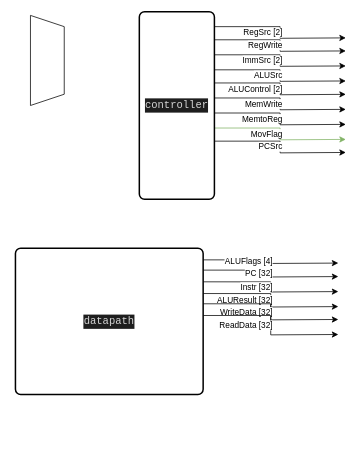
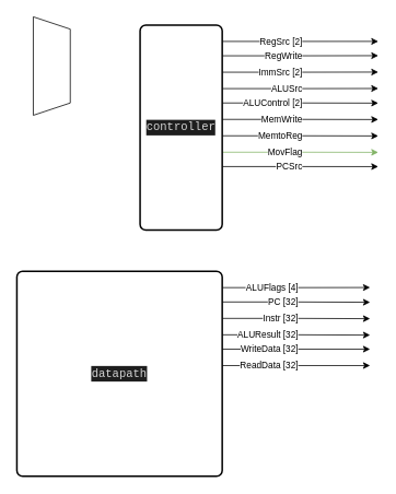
  <mxCell id="0" />
  <mxCell id="1" parent="0" />
  <mxCell id="2" value="RegSrc [2]" style="edgeStyle=orthogonalEdgeStyle;rounded=0;orthogonalLoop=1;jettySize=auto;html=1;exitX=1;exitY=0.08;exitDx=0;exitDy=0;exitPerimeter=0;labelPosition=left;verticalLabelPosition=middle;align=left;verticalAlign=middle;textDirection=rtl;" edge="1" parent="1" source="11"><mxGeometry relative="1" as="geometry"><mxPoint x="460" y="49.957" as="targetPoint" /></mxGeometry></mxCell>
  <mxCell id="3" value="RegWrite" style="edgeStyle=orthogonalEdgeStyle;rounded=0;orthogonalLoop=1;jettySize=auto;html=1;exitX=1;exitY=0.15;exitDx=0;exitDy=0;exitPerimeter=0;labelPosition=left;verticalLabelPosition=middle;align=left;verticalAlign=middle;textDirection=rtl;" edge="1" parent="1" source="11"><mxGeometry relative="1" as="geometry"><mxPoint x="460" y="67.348" as="targetPoint" /></mxGeometry></mxCell>
  <mxCell id="4" value="ImmSrc [2]" style="edgeStyle=orthogonalEdgeStyle;rounded=0;orthogonalLoop=1;jettySize=auto;html=1;exitX=1;exitY=0.23;exitDx=0;exitDy=0;exitPerimeter=0;labelPosition=left;verticalLabelPosition=middle;align=left;verticalAlign=middle;textDirection=rtl;" edge="1" parent="1" source="11"><mxGeometry relative="1" as="geometry"><mxPoint x="460" y="87.348" as="targetPoint" /></mxGeometry></mxCell>
  <mxCell id="5" value="ALUSrc" style="edgeStyle=orthogonalEdgeStyle;rounded=0;orthogonalLoop=1;jettySize=auto;html=1;exitX=1;exitY=0.31;exitDx=0;exitDy=0;exitPerimeter=0;labelPosition=left;verticalLabelPosition=middle;align=left;verticalAlign=middle;textDirection=rtl;" edge="1" parent="1" source="11"><mxGeometry relative="1" as="geometry"><mxPoint x="460" y="107.348" as="targetPoint" /></mxGeometry></mxCell>
  <mxCell id="6" value="ALUControl [2]" style="edgeStyle=orthogonalEdgeStyle;rounded=0;orthogonalLoop=1;jettySize=auto;html=1;exitX=1;exitY=0.38;exitDx=0;exitDy=0;exitPerimeter=0;labelPosition=left;verticalLabelPosition=middle;align=left;verticalAlign=middle;textDirection=rtl;" edge="1" parent="1" source="11"><mxGeometry relative="1" as="geometry"><mxPoint x="460" y="125.174" as="targetPoint" /></mxGeometry></mxCell>
  <mxCell id="7" value="MemWrite" style="edgeStyle=orthogonalEdgeStyle;rounded=0;orthogonalLoop=1;jettySize=auto;html=1;exitX=1;exitY=0.46;exitDx=0;exitDy=0;exitPerimeter=0;labelPosition=left;verticalLabelPosition=middle;align=left;verticalAlign=middle;textDirection=rtl;" edge="1" parent="1" source="11"><mxGeometry relative="1" as="geometry"><mxPoint x="460" y="145.174" as="targetPoint" /></mxGeometry></mxCell>
  <mxCell id="8" value="MemtoReg" style="edgeStyle=orthogonalEdgeStyle;rounded=0;orthogonalLoop=1;jettySize=auto;html=1;exitX=1;exitY=0.54;exitDx=0;exitDy=0;exitPerimeter=0;labelPosition=left;verticalLabelPosition=middle;align=left;verticalAlign=middle;textDirection=rtl;" edge="1" parent="1" source="11"><mxGeometry relative="1" as="geometry"><mxPoint x="460" y="165.174" as="targetPoint" /></mxGeometry></mxCell>
  <mxCell id="9" value="MovFlag" style="edgeStyle=orthogonalEdgeStyle;rounded=0;orthogonalLoop=1;jettySize=auto;html=1;exitX=1;exitY=0.62;exitDx=0;exitDy=0;exitPerimeter=0;fillColor=#d5e8d4;strokeColor=#82b366;labelPosition=left;verticalLabelPosition=middle;align=left;verticalAlign=middle;textDirection=rtl;" edge="1" parent="1" source="11"><mxGeometry relative="1" as="geometry"><mxPoint x="460" y="185.174" as="targetPoint" /></mxGeometry></mxCell>
  <mxCell id="10" value="PCSrc" style="edgeStyle=orthogonalEdgeStyle;rounded=0;orthogonalLoop=1;jettySize=auto;html=1;exitX=1;exitY=0.69;exitDx=0;exitDy=0;exitPerimeter=0;labelPosition=left;verticalLabelPosition=middle;align=left;verticalAlign=middle;textDirection=rtl;" edge="1" parent="1" source="11"><mxGeometry relative="1" as="geometry"><mxPoint x="460" y="202.565" as="targetPoint" /></mxGeometry></mxCell>
- <mxCell id="11" value="&lt;div style=&quot;color: rgb(212, 212, 212); background-color: rgb(30, 30, 30); font-family: Consolas, &amp;quot;Courier New&amp;quot;, monospace; font-size: 14px; line-height: 19px;&quot;&gt;controller&lt;/div&gt;" style="rounded=1;whiteSpace=wrap;html=1;absoluteArcSize=1;arcSize=14;strokeWidth=2;points=[[0,0.08,0,0,0],[0,0.15,0,0,0],[0,0.23,0,0,0],[0,0.31,0,0,0],[0,0.38,0,0,0],[0,0.46,0,0,0],[0,0.54,0,0,0],[0,0.62,0,0,0],[0,0.69,0,0,0],[0,0.77,0,0,0],[0,0.85,0,0,0],[0,0.92,0,0,0],[1,0.08,0,0,0],[1,0.15,0,0,0],[1,0.23,0,0,0],[1,0.31,0,0,0],[1,0.38,0,0,0],[1,0.46,0,0,0],[1,0.54,0,0,0],[1,0.62,0,0,0],[1,0.69,0,0,0],[1,0.77,0,0,0],[1,0.85,0,0,0],[1,0.92,0,0,0]];" vertex="1" parent="1"><mxGeometry x="185" y="15" width="100" height="250" as="geometry" /></mxCell>
+ <mxCell id="11" value="&lt;div style=&quot;color: rgb(212, 212, 212); background-color: rgb(30, 30, 30); font-family: Consolas, &amp;quot;Courier New&amp;quot;, monospace; font-size: 14px; line-height: 19px;&quot;&gt;controller&lt;/div&gt;" style="rounded=1;whiteSpace=wrap;html=1;absoluteArcSize=1;arcSize=14;strokeWidth=2;points=[[0,0.08,0,0,0],[0,0.15,0,0,0],[0,0.23,0,0,0],[0,0.31,0,0,0],[0,0.38,0,0,0],[0,0.46,0,0,0],[0,0.54,0,0,0],[0,0.62,0,0,0],[0,0.69,0,0,0],[0,0.77,0,0,0],[0,0.85,0,0,0],[0,0.92,0,0,0],[1,0.08,0,0,0],[1,0.15,0,0,0],[1,0.23,0,0,0],[1,0.31,0,0,0],[1,0.38,0,0,0],[1,0.46,0,0,0],[1,0.54,0,0,0],[1,0.62,0,0,0],[1,0.69,0,0,0],[1,0.77,0,0,0],[1,0.85,0,0,0],[1,0.92,0,0,0]];" vertex="1" parent="1"><mxGeometry x="170" y="30" width="100" height="250" as="geometry" /></mxCell>
  <mxCell id="12" value="ALUFlags [4]" style="edgeStyle=orthogonalEdgeStyle;rounded=0;orthogonalLoop=1;jettySize=auto;html=1;exitX=1;exitY=0.08;exitDx=0;exitDy=0;exitPerimeter=0;align=left;labelPosition=left;verticalLabelPosition=middle;verticalAlign=middle;textDirection=rtl;" edge="1" parent="1" source="18"><mxGeometry relative="1" as="geometry"><mxPoint x="450" y="349.889" as="targetPoint" /></mxGeometry></mxCell>
  <mxCell id="13" value="PC [32]" style="edgeStyle=orthogonalEdgeStyle;rounded=0;orthogonalLoop=1;jettySize=auto;html=1;exitX=1;exitY=0.15;exitDx=0;exitDy=0;exitPerimeter=0;labelPosition=left;verticalLabelPosition=middle;align=left;verticalAlign=middle;textDirection=rtl;" edge="1" parent="1" source="18"><mxGeometry relative="1" as="geometry"><mxPoint x="450" y="367.857" as="targetPoint" /></mxGeometry></mxCell>
  <mxCell id="14" value="Instr [32]" style="edgeStyle=orthogonalEdgeStyle;rounded=0;orthogonalLoop=1;jettySize=auto;html=1;exitX=1;exitY=0.23;exitDx=0;exitDy=0;exitPerimeter=0;labelPosition=left;verticalLabelPosition=middle;align=left;verticalAlign=middle;textDirection=rtl;" edge="1" parent="1" source="18"><mxGeometry relative="1" as="geometry"><mxPoint x="450" y="387.857" as="targetPoint" /></mxGeometry></mxCell>
  <mxCell id="15" value="ALUResult [32]" style="edgeStyle=orthogonalEdgeStyle;rounded=0;orthogonalLoop=1;jettySize=auto;html=1;exitX=1;exitY=0.31;exitDx=0;exitDy=0;exitPerimeter=0;labelPosition=left;verticalLabelPosition=middle;align=left;verticalAlign=middle;textDirection=rtl;" edge="1" parent="1" source="18"><mxGeometry relative="1" as="geometry"><mxPoint x="450" y="407.857" as="targetPoint" /></mxGeometry></mxCell>
  <mxCell id="16" value="WriteData [32]" style="edgeStyle=orthogonalEdgeStyle;rounded=0;orthogonalLoop=1;jettySize=auto;html=1;exitX=1;exitY=0.38;exitDx=0;exitDy=0;exitPerimeter=0;labelPosition=left;verticalLabelPosition=middle;align=left;verticalAlign=middle;textDirection=rtl;" edge="1" parent="1" source="18"><mxGeometry relative="1" as="geometry"><mxPoint x="450" y="425" as="targetPoint" /></mxGeometry></mxCell>
  <mxCell id="17" value="ReadData [32]" style="edgeStyle=orthogonalEdgeStyle;rounded=0;orthogonalLoop=1;jettySize=auto;html=1;exitX=1;exitY=0.46;exitDx=0;exitDy=0;exitPerimeter=0;labelPosition=left;verticalLabelPosition=middle;align=left;verticalAlign=middle;textDirection=rtl;" edge="1" parent="1" source="18"><mxGeometry relative="1" as="geometry"><mxPoint x="450" y="445" as="targetPoint" /></mxGeometry></mxCell>
- <mxCell id="18" value="&lt;div style=&quot;color: rgb(212, 212, 212); background-color: rgb(30, 30, 30); font-family: Consolas, &amp;quot;Courier New&amp;quot;, monospace; font-size: 14px; line-height: 19px;&quot;&gt;datapath&lt;/div&gt;" style="rounded=1;whiteSpace=wrap;html=1;absoluteArcSize=1;arcSize=14;strokeWidth=2;points=[[0,0.08,0,0,0],[0,0.15,0,0,0],[0,0.23,0,0,0],[0,0.31,0,0,0],[0,0.38,0,0,0],[0,0.46,0,0,0],[0,0.54,0,0,0],[0,0.62,0,0,0],[0,0.69,0,0,0],[0,0.77,0,0,0],[0,0.85,0,0,0],[0,0.92,0,0,0],[1,0.08,0,0,0],[1,0.15,0,0,0],[1,0.23,0,0,0],[1,0.31,0,0,0],[1,0.38,0,0,0],[1,0.46,0,0,0],[1,0.54,0,0,0],[1,0.62,0,0,0],[1,0.69,0,0,0],[1,0.77,0,0,0],[1,0.85,0,0,0],[1,0.92,0,0,0]];" vertex="1" parent="1"><mxGeometry x="20" y="330" width="250" height="195" as="geometry" /></mxCell>
+ <mxCell id="18" value="&lt;div style=&quot;color: rgb(212, 212, 212); background-color: rgb(30, 30, 30); font-family: Consolas, &amp;quot;Courier New&amp;quot;, monospace; font-size: 14px; line-height: 19px;&quot;&gt;datapath&lt;/div&gt;" style="rounded=1;whiteSpace=wrap;html=1;absoluteArcSize=1;arcSize=14;strokeWidth=2;points=[[0,0.08,0,0,0],[0,0.15,0,0,0],[0,0.23,0,0,0],[0,0.31,0,0,0],[0,0.38,0,0,0],[0,0.46,0,0,0],[0,0.54,0,0,0],[0,0.62,0,0,0],[0,0.69,0,0,0],[0,0.77,0,0,0],[0,0.85,0,0,0],[0,0.92,0,0,0],[1,0.08,0,0,0],[1,0.15,0,0,0],[1,0.23,0,0,0],[1,0.31,0,0,0],[1,0.38,0,0,0],[1,0.46,0,0,0],[1,0.54,0,0,0],[1,0.62,0,0,0],[1,0.69,0,0,0],[1,0.77,0,0,0],[1,0.85,0,0,0],[1,0.92,0,0,0]];" vertex="1" parent="1"><mxGeometry x="20" y="330" width="250" height="250" as="geometry" /></mxCell>
  <mxCell id="19" value="" style="verticalLabelPosition=middle;verticalAlign=middle;html=1;shape=trapezoid;perimeter=trapezoidPerimeter;whiteSpace=wrap;size=0.125;arcSize=10;flipV=1;labelPosition=center;align=center;strokeColor=default;fontFamily=Helvetica;fontSize=12;fontColor=default;fillColor=default;direction=north;rounded=0;shadow=0;points=[[0,0.5,0,0,0],[0.25,1,0,0,0],[0.5,0,0,0,0],[0.75,1,0,0,0],[1,0.5,0,0,0]];rotation=-180;" vertex="1" parent="1"><mxGeometry x="40" y="20" width="45" height="120" as="geometry" /></mxCell>
